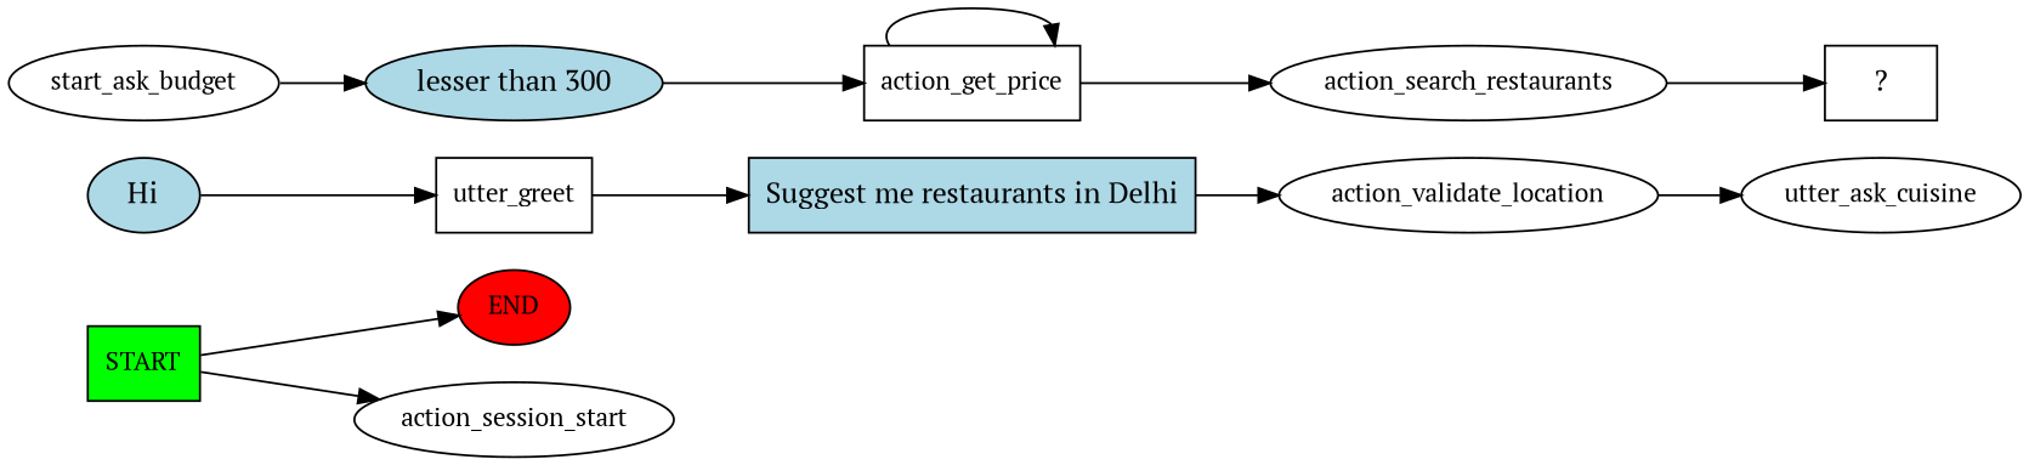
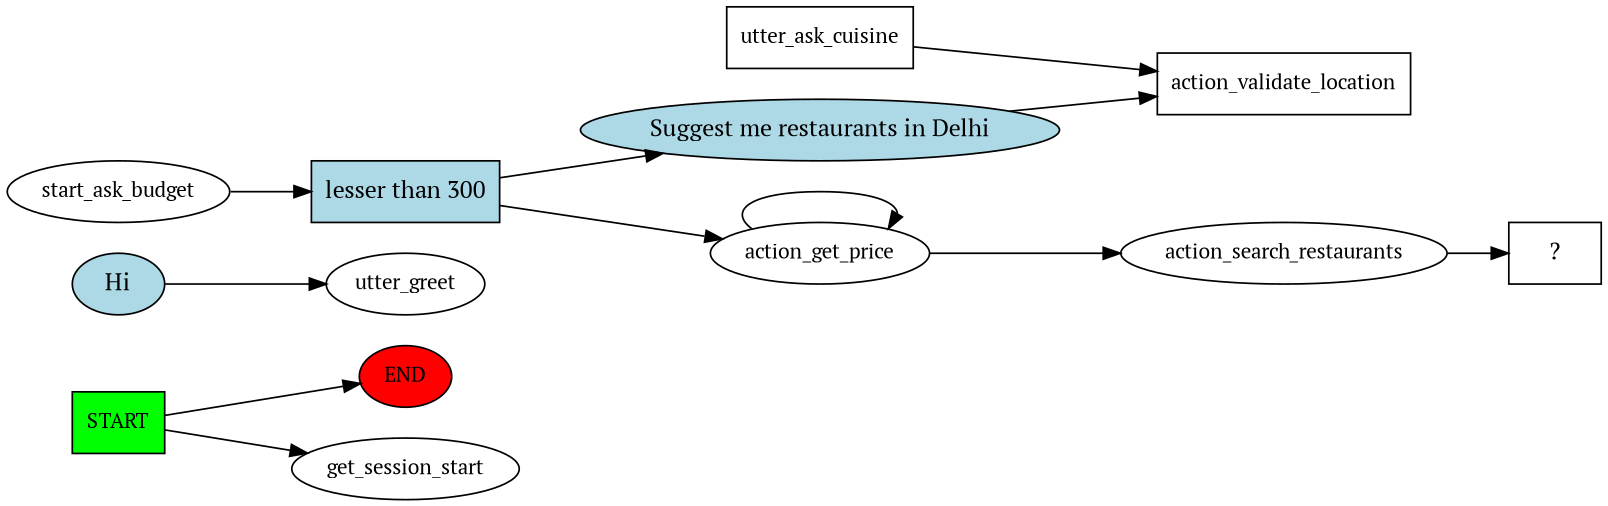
  digraph {
    fontname="PT Serif"
    rankdir=LR
    node [fontname="PT Serif" fontsize=12]
    edge [fontname="PT Serif"]
    n1 [fillcolor=green label=START shape=box style=filled]
    n2 [fillcolor=red label=END style=filled]
-   n3 [label=action_session_start]
+   n3 [label=get_session_start]
    n4 [fillcolor=lightblue label=Hi shape=ellipse style=filled fontsize=""]
-   n5 [label=utter_greet shape=box]
-   n6 [fillcolor=lightblue label="Suggest me restaurants in Delhi" shape=rect style=filled fontsize=""]
-   n7 [label=action_validate_location]
-   n8 [label=utter_ask_cuisine]
+   n5 [label=utter_greet]
+   n6 [fillcolor=lightblue label="Suggest me restaurants in Delhi" shape=ellipse style=filled fontsize=""]
+   n7 [label=action_validate_location shape=box]
+   n8 [label=utter_ask_cuisine shape=box]
    n9 [label=start_ask_budget]
-   n10 [fillcolor=lightblue label="lesser than 300" shape=ellipse style=filled fontsize=""]
-   n11 [label=action_get_price shape=box]
+   n10 [fillcolor=lightblue label="lesser than 300" shape=rect style=filled fontsize=""]
+   n11 [label=action_get_price]
    n12 [label=action_search_restaurants]
    n13 [label="  ?  " shape=rect fontsize=""]
    n1 -> n2
    n1 -> n3
    n4 -> n5
-   n5 -> n6
+   n10 -> n6
    n6 -> n7
-   n7 -> n8
+   n8 -> n7
    n9 -> n10
    n10 -> n11
    n11 -> n11
    n11 -> n12
    n12 -> n13
  }
